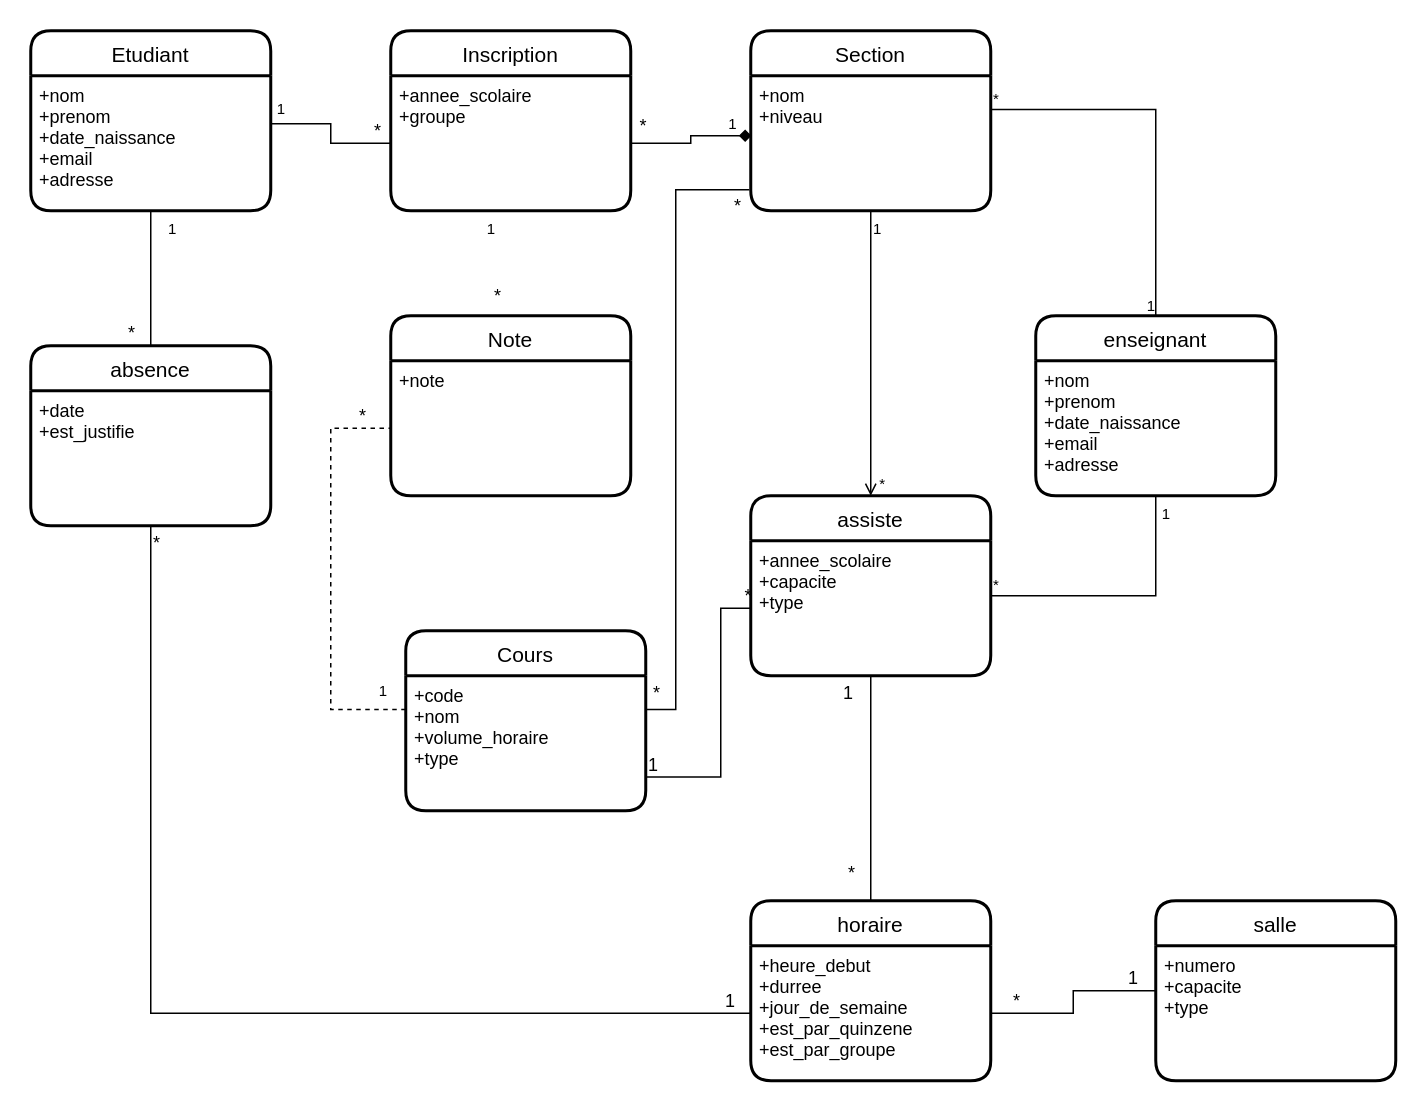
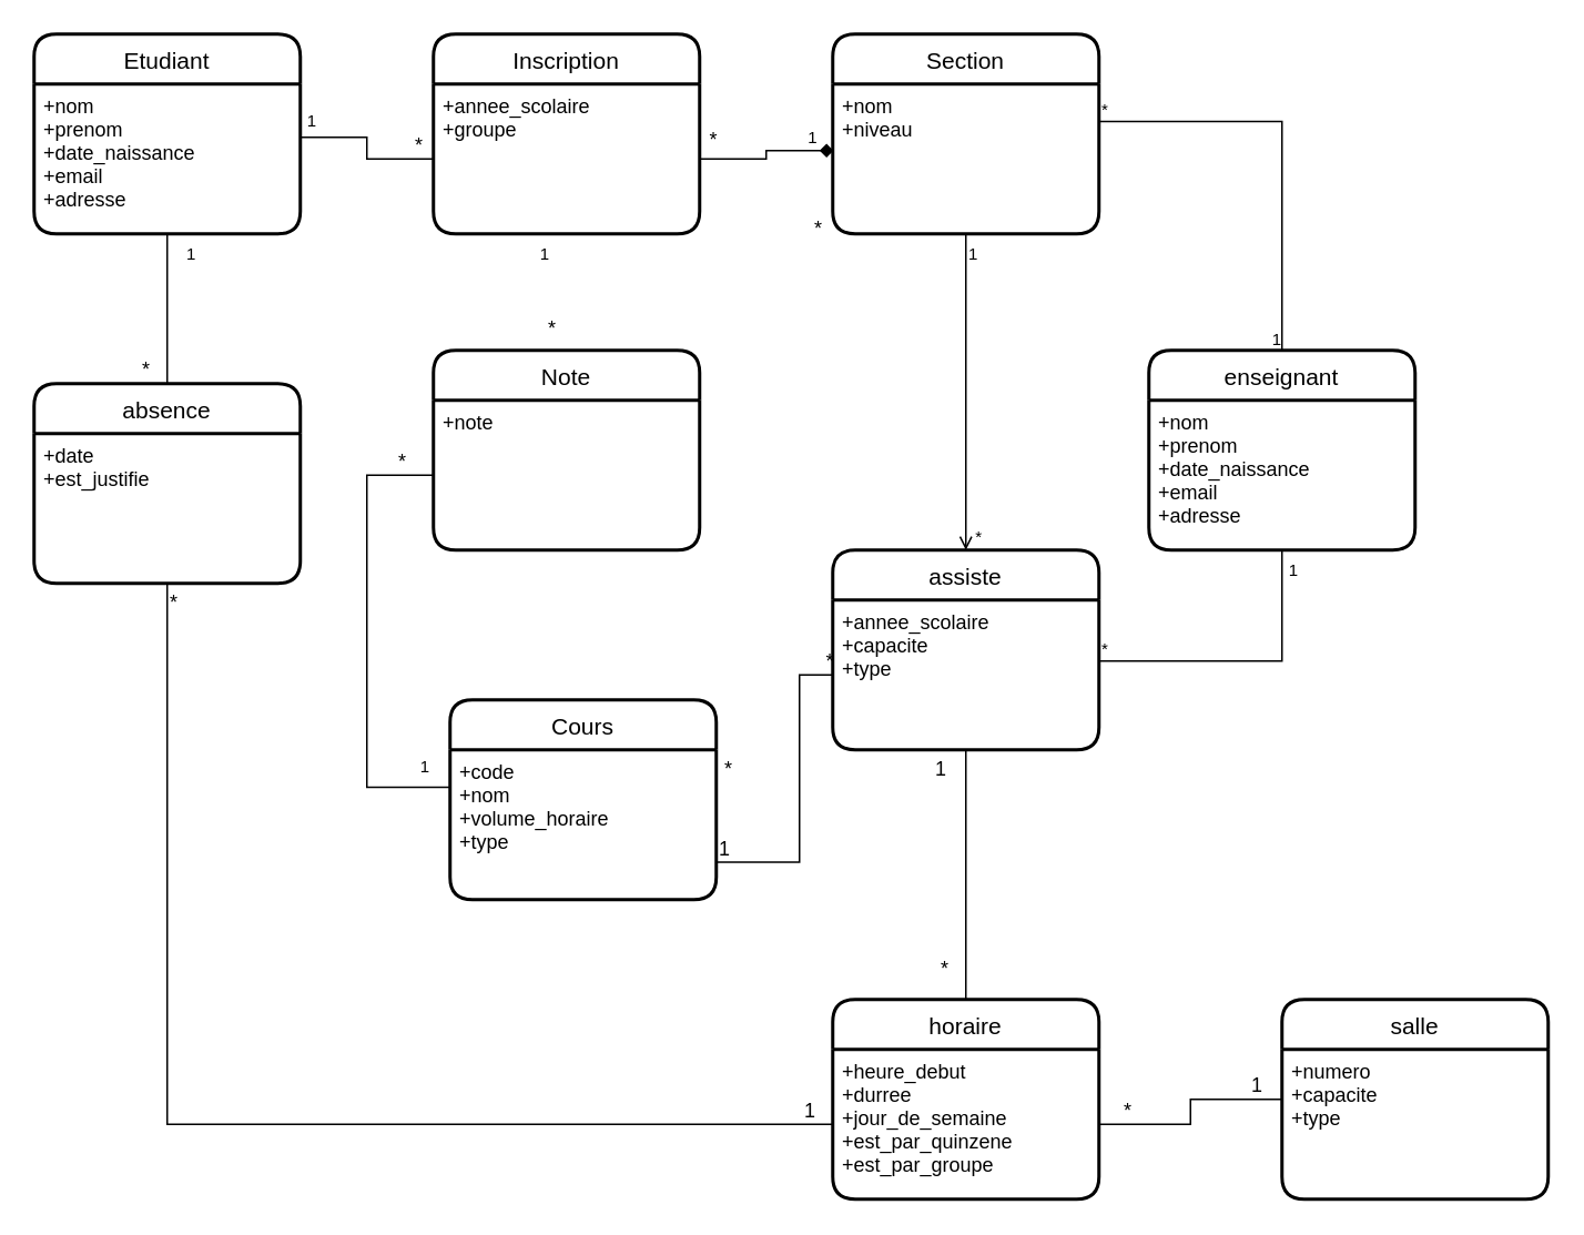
  <mxCell id="0" />
  <mxCell id="1" parent="0" />
  <mxCell id="2" value="Etudiant" style="swimlane;childLayout=stackLayout;horizontal=1;startSize=30;horizontalStack=0;rounded=1;fontSize=14;fontStyle=0;strokeWidth=2;resizeParent=0;resizeLast=1;shadow=0;dashed=0;align=center;" parent="1" vertex="1"><mxGeometry x="20" y="20" width="160" height="120" as="geometry" /></mxCell>
  <mxCell id="3" value="+nom&#10;+prenom&#10;+date_naissance&#10;+email&#10;+adresse" style="align=left;strokeColor=none;fillColor=none;spacingLeft=4;fontSize=12;verticalAlign=top;resizable=0;rotatable=0;part=1;" parent="2" vertex="1"><mxGeometry y="30" width="160" height="90" as="geometry" /></mxCell>
  <mxCell id="4" value="Section" style="swimlane;childLayout=stackLayout;horizontal=1;startSize=30;horizontalStack=0;rounded=1;fontSize=14;fontStyle=0;strokeWidth=2;resizeParent=0;resizeLast=1;shadow=0;dashed=0;align=center;" parent="1" vertex="1"><mxGeometry x="500" y="20" width="160" height="120" as="geometry" /></mxCell>
  <mxCell id="5" value="+nom&#10;+niveau" style="align=left;strokeColor=none;fillColor=none;spacingLeft=4;fontSize=12;verticalAlign=top;resizable=0;rotatable=0;part=1;" parent="4" vertex="1"><mxGeometry y="30" width="160" height="90" as="geometry" /></mxCell>
  <mxCell id="6" value="Cours" style="swimlane;childLayout=stackLayout;horizontal=1;startSize=30;horizontalStack=0;rounded=1;fontSize=14;fontStyle=0;strokeWidth=2;resizeParent=0;resizeLast=1;shadow=0;dashed=0;align=center;" parent="1" vertex="1"><mxGeometry x="270" y="420" width="160" height="120" as="geometry" /></mxCell>
  <mxCell id="7" value="+code&#10;+nom&#10;+volume_horaire&#10;+type" style="align=left;strokeColor=none;fillColor=none;spacingLeft=4;fontSize=12;verticalAlign=top;resizable=0;rotatable=0;part=1;" parent="6" vertex="1"><mxGeometry y="30" width="160" height="90" as="geometry" /></mxCell>
  <mxCell id="8" value="" style="endArrow=none;html=1;rounded=0;entryX=1;entryY=0.356;entryDx=0;entryDy=0;entryPerimeter=0;edgeStyle=elbowEdgeStyle;exitX=0;exitY=0.5;exitDx=0;exitDy=0;" parent="1" source="13" target="3" edge="1"><mxGeometry relative="1" as="geometry"><mxPoint x="230" y="50" as="sourcePoint" /><mxPoint x="620" y="220" as="targetPoint" /></mxGeometry></mxCell>
  <mxCell id="9" value="&lt;font size=&quot;1&quot;&gt;1&lt;/font&gt;" style="resizable=0;html=1;align=right;verticalAlign=bottom;" parent="8" connectable="0" vertex="1"><mxGeometry x="1" relative="1" as="geometry"><mxPoint x="10" y="-2" as="offset" /></mxGeometry></mxCell>
  <mxCell id="10" value="" style="endArrow=diamond;html=1;rounded=0;entryX=0.003;entryY=0.444;entryDx=0;entryDy=0;entryPerimeter=0;exitX=1;exitY=0.5;exitDx=0;exitDy=0;edgeStyle=elbowEdgeStyle;" parent="1" source="13" target="5" edge="1"><mxGeometry relative="1" as="geometry"><mxPoint x="390" y="50" as="sourcePoint" /><mxPoint x="480" y="170" as="targetPoint" /></mxGeometry></mxCell>
  <mxCell id="11" value="&lt;font style=&quot;font-size: 10px;&quot;&gt;1&lt;/font&gt;" style="resizable=0;html=1;align=right;verticalAlign=bottom;" parent="10" connectable="0" vertex="1"><mxGeometry x="1" relative="1" as="geometry"><mxPoint x="-10" as="offset" /></mxGeometry></mxCell>
  <mxCell id="12" value="Inscription" style="swimlane;childLayout=stackLayout;horizontal=1;startSize=30;horizontalStack=0;rounded=1;fontSize=14;fontStyle=0;strokeWidth=2;resizeParent=0;resizeLast=1;shadow=0;dashed=0;align=center;" parent="1" vertex="1"><mxGeometry x="260" y="20" width="160" height="120" as="geometry" /></mxCell>
  <mxCell id="13" value="+annee_scolaire&#10;+groupe&#10;" style="align=left;strokeColor=none;fillColor=none;spacingLeft=4;fontSize=12;verticalAlign=top;resizable=0;rotatable=0;part=1;" parent="12" vertex="1"><mxGeometry y="30" width="160" height="90" as="geometry" /></mxCell>
  <mxCell id="14" value="&lt;font style=&quot;font-size: 12px;&quot;&gt;*&lt;/font&gt;" style="resizable=0;html=1;align=right;verticalAlign=bottom;" parent="1" connectable="0" vertex="1"><mxGeometry x="429.998" y="89.96" as="geometry"><mxPoint x="1" y="2" as="offset" /></mxGeometry></mxCell>
  <mxCell id="15" value="&lt;font style=&quot;font-size: 12px;&quot;&gt;*&lt;/font&gt;" style="resizable=0;html=1;align=right;verticalAlign=bottom;" parent="1" connectable="0" vertex="1"><mxGeometry x="249.999" y="89.96" as="geometry"><mxPoint x="4" y="5" as="offset" /></mxGeometry></mxCell>
  <mxCell id="16" value="Note" style="swimlane;childLayout=stackLayout;horizontal=1;startSize=30;horizontalStack=0;rounded=1;fontSize=14;fontStyle=0;strokeWidth=2;resizeParent=0;resizeLast=1;shadow=0;dashed=0;align=center;" parent="1" vertex="1"><mxGeometry x="260" y="210" width="160" height="120" as="geometry" /></mxCell>
  <mxCell id="17" value="+note&#10;" style="align=left;strokeColor=none;fillColor=none;spacingLeft=4;fontSize=12;verticalAlign=top;resizable=0;rotatable=0;part=1;" parent="16" vertex="1"><mxGeometry y="30" width="160" height="90" as="geometry" /></mxCell>
- <mxCell id="18" value="" style="endArrow=none;html=1;rounded=0;fontSize=12;exitX=-0.006;exitY=0.844;exitDx=0;exitDy=0;entryX=1;entryY=0.25;entryDx=0;entryDy=0;edgeStyle=elbowEdgeStyle;exitPerimeter=0;" parent="1" source="5" target="7" edge="1"><mxGeometry relative="1" as="geometry"><mxPoint x="350" y="170" as="sourcePoint" /><mxPoint x="510" y="170" as="targetPoint" /><Array as="points"><mxPoint x="450" y="300" /></Array></mxGeometry></mxCell>
  <mxCell id="19" value="&lt;font size=&quot;1&quot;&gt;1&lt;/font&gt;" style="resizable=0;html=1;align=right;verticalAlign=bottom;" parent="1" connectable="0" vertex="1"><mxGeometry x="330.002" y="160" as="geometry" /></mxCell>
  <mxCell id="20" value="&lt;font style=&quot;font-size: 12px;&quot;&gt;*&lt;/font&gt;" style="resizable=0;html=1;align=right;verticalAlign=bottom;" parent="1" connectable="0" vertex="1"><mxGeometry x="440.002" y="470" as="geometry" /></mxCell>
  <mxCell id="21" value="&lt;font style=&quot;font-size: 12px;&quot;&gt;*&lt;/font&gt;" style="resizable=0;html=1;align=right;verticalAlign=bottom;" parent="1" connectable="0" vertex="1"><mxGeometry x="329.999" y="200" as="geometry"><mxPoint x="4" y="5" as="offset" /></mxGeometry></mxCell>
  <mxCell id="22" value="&lt;font style=&quot;font-size: 12px;&quot;&gt;*&lt;/font&gt;" style="resizable=0;html=1;align=right;verticalAlign=bottom;" parent="1" connectable="0" vertex="1"><mxGeometry x="239.999" y="280" as="geometry"><mxPoint x="4" y="5" as="offset" /></mxGeometry></mxCell>
  <mxCell id="23" value="&lt;font style=&quot;font-size: 12px;&quot;&gt;*&lt;/font&gt;" style="resizable=0;html=1;align=right;verticalAlign=bottom;" parent="1" connectable="0" vertex="1"><mxGeometry x="489.999" y="140" as="geometry"><mxPoint x="4" y="5" as="offset" /></mxGeometry></mxCell>
  <mxCell id="24" value="salle" style="swimlane;childLayout=stackLayout;horizontal=1;startSize=30;horizontalStack=0;rounded=1;fontSize=14;fontStyle=0;strokeWidth=2;resizeParent=0;resizeLast=1;shadow=0;dashed=0;align=center;" parent="1" vertex="1"><mxGeometry x="770" y="600" width="160" height="120" as="geometry" /></mxCell>
  <mxCell id="25" value="+numero&#10;+capacite&#10;+type" style="align=left;strokeColor=none;fillColor=none;spacingLeft=4;fontSize=12;verticalAlign=top;resizable=0;rotatable=0;part=1;" parent="24" vertex="1"><mxGeometry y="30" width="160" height="90" as="geometry" /></mxCell>
  <mxCell id="26" value="horaire" style="swimlane;childLayout=stackLayout;horizontal=1;startSize=30;horizontalStack=0;rounded=1;fontSize=14;fontStyle=0;strokeWidth=2;resizeParent=0;resizeLast=1;shadow=0;dashed=0;align=center;" parent="1" vertex="1"><mxGeometry x="500" y="600" width="160" height="120" as="geometry" /></mxCell>
  <mxCell id="27" value="+heure_debut&#10;+durree&#10;+jour_de_semaine&#10;+est_par_quinzene&#10;+est_par_groupe" style="align=left;strokeColor=none;fillColor=none;spacingLeft=4;fontSize=12;verticalAlign=top;resizable=0;rotatable=0;part=1;" parent="26" vertex="1"><mxGeometry y="30" width="160" height="90" as="geometry" /></mxCell>
  <mxCell id="28" value="absence" style="swimlane;childLayout=stackLayout;horizontal=1;startSize=30;horizontalStack=0;rounded=1;fontSize=14;fontStyle=0;strokeWidth=2;resizeParent=0;resizeLast=1;shadow=0;dashed=0;align=center;" parent="1" vertex="1"><mxGeometry x="20" y="230" width="160" height="120" as="geometry" /></mxCell>
  <mxCell id="29" value="+date&#10;+est_justifie" style="align=left;strokeColor=none;fillColor=none;spacingLeft=4;fontSize=12;verticalAlign=top;resizable=0;rotatable=0;part=1;" parent="28" vertex="1"><mxGeometry y="30" width="160" height="90" as="geometry" /></mxCell>
- <mxCell id="30" value="" style="endArrow=none;html=1;rounded=0;fontSize=12;exitX=0;exitY=0.25;exitDx=0;exitDy=0;entryX=0;entryY=0.5;entryDx=0;entryDy=0;edgeStyle=elbowEdgeStyle;dashed=1;" parent="1" source="7" target="17" edge="1"><mxGeometry relative="1" as="geometry"><mxPoint x="350" y="170" as="sourcePoint" /><mxPoint x="510" y="170" as="targetPoint" /><Array as="points"><mxPoint x="220" y="370" /></Array></mxGeometry></mxCell>
+ <mxCell id="30" value="" style="endArrow=none;html=1;rounded=0;fontSize=12;exitX=0;exitY=0.25;exitDx=0;exitDy=0;entryX=0;entryY=0.5;entryDx=0;entryDy=0;edgeStyle=elbowEdgeStyle;" parent="1" source="7" target="17" edge="1"><mxGeometry relative="1" as="geometry"><mxPoint x="350" y="170" as="sourcePoint" /><mxPoint x="510" y="170" as="targetPoint" /><Array as="points"><mxPoint x="220" y="370" /></Array></mxGeometry></mxCell>
  <mxCell id="31" value="&lt;font size=&quot;1&quot;&gt;1&lt;/font&gt;" style="resizable=0;html=1;align=right;verticalAlign=bottom;" parent="1" connectable="0" vertex="1"><mxGeometry x="450.002" y="480" as="geometry"><mxPoint x="-192" y="-12" as="offset" /></mxGeometry></mxCell>
  <mxCell id="32" value="" style="endArrow=none;html=1;rounded=0;exitX=1;exitY=0.75;exitDx=0;exitDy=0;entryX=0;entryY=0.5;entryDx=0;entryDy=0;edgeStyle=elbowEdgeStyle;" parent="1" source="7" target="53" edge="1"><mxGeometry relative="1" as="geometry"><mxPoint x="300" y="610" as="sourcePoint" /><mxPoint x="460" y="610" as="targetPoint" /><Array as="points"><mxPoint x="480" y="470" /></Array></mxGeometry></mxCell>
  <mxCell id="33" value="1" style="resizable=0;html=1;align=left;verticalAlign=bottom;" parent="32" connectable="0" vertex="1"><mxGeometry x="-1" relative="1" as="geometry" /></mxCell>
  <mxCell id="34" value="*" style="resizable=0;html=1;align=right;verticalAlign=bottom;" parent="32" connectable="0" vertex="1"><mxGeometry x="1" relative="1" as="geometry" /></mxCell>
  <mxCell id="35" value="" style="endArrow=none;html=1;rounded=0;exitX=0;exitY=0.5;exitDx=0;exitDy=0;edgeStyle=elbowEdgeStyle;entryX=1;entryY=0.5;entryDx=0;entryDy=0;" parent="1" source="24" target="27" edge="1"><mxGeometry relative="1" as="geometry"><mxPoint x="530" y="360" as="sourcePoint" /><mxPoint x="660" y="687" as="targetPoint" /></mxGeometry></mxCell>
  <mxCell id="36" value="1" style="resizable=0;html=1;align=left;verticalAlign=bottom;" parent="35" connectable="0" vertex="1"><mxGeometry x="-1" relative="1" as="geometry"><mxPoint x="-20" as="offset" /></mxGeometry></mxCell>
  <mxCell id="37" value="*" style="resizable=0;html=1;align=right;verticalAlign=bottom;" parent="35" connectable="0" vertex="1"><mxGeometry x="1" relative="1" as="geometry"><mxPoint x="20" as="offset" /></mxGeometry></mxCell>
  <mxCell id="38" value="" style="endArrow=none;html=1;rounded=0;exitX=0.5;exitY=1;exitDx=0;exitDy=0;entryX=0.5;entryY=0;entryDx=0;entryDy=0;" parent="1" source="3" target="28" edge="1"><mxGeometry relative="1" as="geometry"><mxPoint x="30" y="180" as="sourcePoint" /><mxPoint x="190" y="180" as="targetPoint" /></mxGeometry></mxCell>
  <mxCell id="39" value="&lt;font style=&quot;font-size: 10px;&quot;&gt;1&lt;/font&gt;" style="resizable=0;html=1;align=left;verticalAlign=bottom;" parent="38" connectable="0" vertex="1"><mxGeometry x="-1" relative="1" as="geometry"><mxPoint x="10" y="20" as="offset" /></mxGeometry></mxCell>
  <mxCell id="40" value="*" style="resizable=0;html=1;align=right;verticalAlign=bottom;" parent="38" connectable="0" vertex="1"><mxGeometry x="1" relative="1" as="geometry"><mxPoint x="-10" as="offset" /></mxGeometry></mxCell>
  <mxCell id="41" value="" style="endArrow=open;html=1;rounded=0;fontSize=10;exitX=0.5;exitY=1;exitDx=0;exitDy=0;edgeStyle=elbowEdgeStyle;elbow=vertical;entryX=0.5;entryY=0;entryDx=0;entryDy=0;" parent="1" source="5" target="52" edge="1"><mxGeometry relative="1" as="geometry"><mxPoint x="550" y="280" as="sourcePoint" /><mxPoint x="580" y="330" as="targetPoint" /></mxGeometry></mxCell>
  <mxCell id="42" value="1" style="resizable=0;html=1;align=left;verticalAlign=bottom;fontSize=10;" parent="41" connectable="0" vertex="1"><mxGeometry x="-1" relative="1" as="geometry"><mxPoint y="20" as="offset" /></mxGeometry></mxCell>
  <mxCell id="43" value="*" style="resizable=0;html=1;align=right;verticalAlign=bottom;fontSize=10;" parent="41" connectable="0" vertex="1"><mxGeometry x="1" relative="1" as="geometry"><mxPoint x="10" as="offset" /></mxGeometry></mxCell>
  <mxCell id="44" value="enseignant" style="swimlane;childLayout=stackLayout;horizontal=1;startSize=30;horizontalStack=0;rounded=1;fontSize=14;fontStyle=0;strokeWidth=2;resizeParent=0;resizeLast=1;shadow=0;dashed=0;align=center;" parent="1" vertex="1"><mxGeometry x="690" y="210" width="160" height="120" as="geometry" /></mxCell>
  <mxCell id="45" value="+nom&#10;+prenom&#10;+date_naissance&#10;+email&#10;+adresse" style="align=left;strokeColor=none;fillColor=none;spacingLeft=4;fontSize=12;verticalAlign=top;resizable=0;rotatable=0;part=1;" parent="44" vertex="1"><mxGeometry y="30" width="160" height="90" as="geometry" /></mxCell>
  <mxCell id="46" value="" style="endArrow=none;html=1;rounded=0;fontSize=10;edgeStyle=orthogonalEdgeStyle;exitX=1;exitY=0.25;exitDx=0;exitDy=0;entryX=0.5;entryY=0;entryDx=0;entryDy=0;" parent="1" source="5" target="44" edge="1"><mxGeometry relative="1" as="geometry"><mxPoint x="840" y="460" as="sourcePoint" /><mxPoint x="1000" y="460" as="targetPoint" /></mxGeometry></mxCell>
  <mxCell id="47" value="*" style="resizable=0;html=1;align=left;verticalAlign=bottom;fontSize=10;" parent="46" connectable="0" vertex="1"><mxGeometry x="-1" relative="1" as="geometry" /></mxCell>
  <mxCell id="48" value="1" style="resizable=0;html=1;align=right;verticalAlign=bottom;fontSize=10;" parent="46" connectable="0" vertex="1"><mxGeometry x="1" relative="1" as="geometry" /></mxCell>
  <mxCell id="49" value="" style="endArrow=none;html=1;rounded=0;fontSize=10;entryX=0.5;entryY=1;entryDx=0;entryDy=0;edgeStyle=orthogonalEdgeStyle;exitX=0.997;exitY=0.408;exitDx=0;exitDy=0;exitPerimeter=0;" parent="1" source="53" target="45" edge="1"><mxGeometry relative="1" as="geometry"><mxPoint x="710" y="500" as="sourcePoint" /><mxPoint x="640" y="810" as="targetPoint" /></mxGeometry></mxCell>
  <mxCell id="50" value="*" style="resizable=0;html=1;align=left;verticalAlign=bottom;fontSize=10;" parent="49" connectable="0" vertex="1"><mxGeometry x="-1" relative="1" as="geometry" /></mxCell>
  <mxCell id="51" value="1" style="resizable=0;html=1;align=right;verticalAlign=bottom;fontSize=10;" parent="49" connectable="0" vertex="1"><mxGeometry x="1" relative="1" as="geometry"><mxPoint x="10" y="20" as="offset" /></mxGeometry></mxCell>
  <mxCell id="52" value="assiste" style="swimlane;childLayout=stackLayout;horizontal=1;startSize=30;horizontalStack=0;rounded=1;fontSize=14;fontStyle=0;strokeWidth=2;resizeParent=0;resizeLast=1;shadow=0;dashed=0;align=center;" vertex="1" parent="1"><mxGeometry x="500" y="330" width="160" height="120" as="geometry" /></mxCell>
  <mxCell id="53" value="+annee_scolaire&#10;+capacite&#10;+type" style="align=left;strokeColor=none;fillColor=none;spacingLeft=4;fontSize=12;verticalAlign=top;resizable=0;rotatable=0;part=1;" vertex="1" parent="52"><mxGeometry y="30" width="160" height="90" as="geometry" /></mxCell>
  <mxCell id="54" value="" style="endArrow=none;html=1;rounded=0;entryX=0.5;entryY=0;entryDx=0;entryDy=0;exitX=0.5;exitY=1;exitDx=0;exitDy=0;edgeStyle=elbowEdgeStyle;elbow=vertical;" edge="1" parent="1" source="53" target="26"><mxGeometry relative="1" as="geometry"><mxPoint x="460" y="500" as="sourcePoint" /><mxPoint x="620" y="500" as="targetPoint" /></mxGeometry></mxCell>
  <mxCell id="55" value="1" style="resizable=0;html=1;align=left;verticalAlign=bottom;" connectable="0" vertex="1" parent="54"><mxGeometry x="-1" relative="1" as="geometry"><mxPoint x="-20" y="20" as="offset" /></mxGeometry></mxCell>
  <mxCell id="56" value="*" style="resizable=0;html=1;align=right;verticalAlign=bottom;" connectable="0" vertex="1" parent="54"><mxGeometry x="1" relative="1" as="geometry"><mxPoint x="-10" y="-10" as="offset" /></mxGeometry></mxCell>
  <mxCell id="57" value="" style="endArrow=none;html=1;rounded=0;elbow=vertical;entryX=0;entryY=0.5;entryDx=0;entryDy=0;edgeStyle=orthogonalEdgeStyle;exitX=0.5;exitY=1;exitDx=0;exitDy=0;" edge="1" parent="1" source="29" target="27"><mxGeometry relative="1" as="geometry"><mxPoint x="160" y="640" as="sourcePoint" /><mxPoint x="320" y="640" as="targetPoint" /></mxGeometry></mxCell>
  <mxCell id="58" value="*" style="resizable=0;html=1;align=left;verticalAlign=bottom;" connectable="0" vertex="1" parent="57"><mxGeometry x="-1" relative="1" as="geometry"><mxPoint y="20" as="offset" /></mxGeometry></mxCell>
  <mxCell id="59" value="1" style="resizable=0;html=1;align=right;verticalAlign=bottom;" connectable="0" vertex="1" parent="57"><mxGeometry x="1" relative="1" as="geometry"><mxPoint x="-10" as="offset" /></mxGeometry></mxCell>
